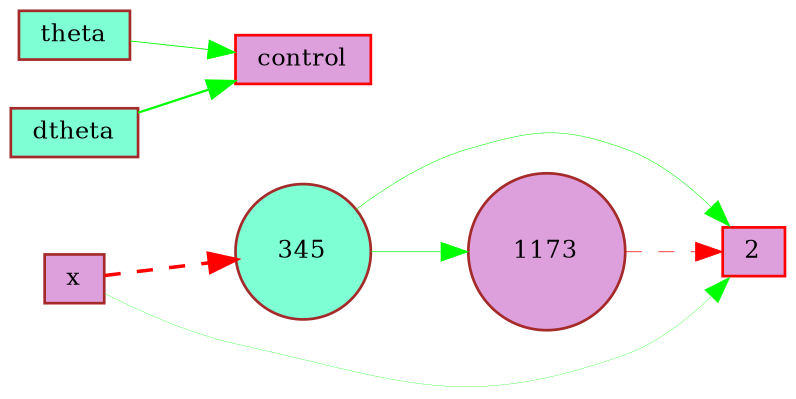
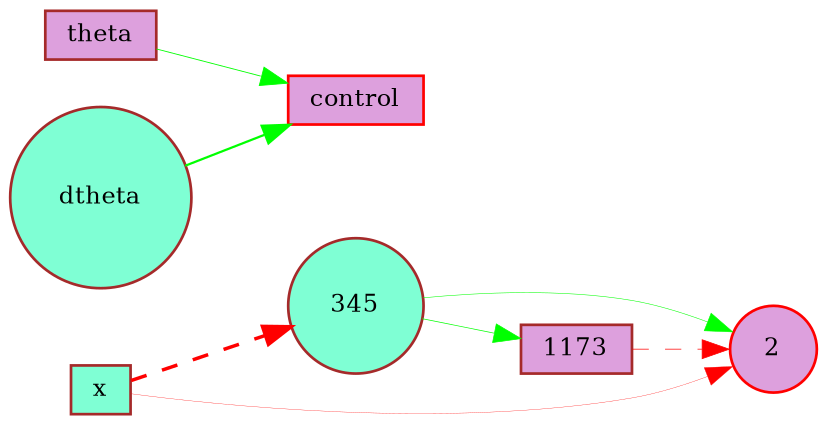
  digraph {
    rankdir=LR
    node [color=brown fillcolor=aquamarine fontsize=9 shape=box style=filled]
    edge [color=green style=solid]
-   x [fillcolor=plum height=0.2 width=0.2]
+   x [height=0.2 width=0.2]
    345 [height=0.2 shape=circle width=0.2]
-   2 [color=red fillcolor=plum height=0.2 width=0.2]
-   1173 [fillcolor=plum height=0.2 shape=circle width=0.2]
+   2 [color=red fillcolor=plum height=0.2 shape=circle width=0.2]
+   1173 [fillcolor=plum height=0.2 width=0.2]
    control [color=red fillcolor=plum height=0.2 width=0.2]
-   theta [height=0.2 width=0.2]
-   dtheta [height=0.2 width=0.2]
+   theta [fillcolor=plum height=0.2 width=0.2]
+   dtheta [height=0.2 shape=circle width=0.2]
    x -> 345 [color=red penwidth=1.2921959192145132 style=dashed]
-   x -> 2 [penwidth=0.10967170062716528]
+   x -> 2 [color=red penwidth=0.10967170062716528]
    345 -> 2 [penwidth=0.19382342735466587]
    345 -> 1173 [penwidth=0.2547956969189376]
    1173 -> 2 [color=red penwidth=0.2721704025968524 style=dashed]
    theta -> control [penwidth=0.32010585611676523]
    dtheta -> control [penwidth=0.8254666238642173]
  }
